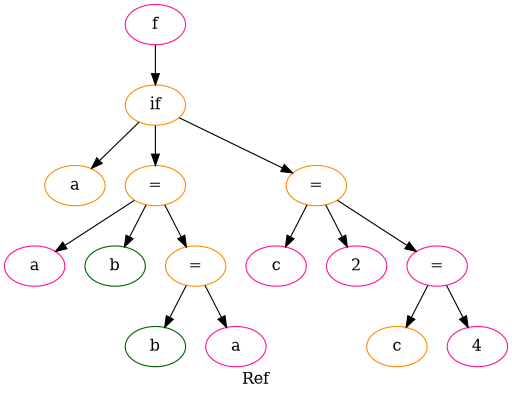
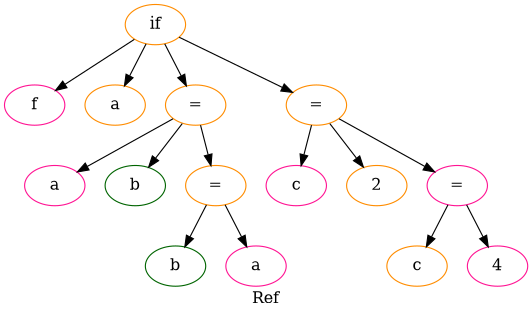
  digraph {
    label=Ref
    node [color=deeppink]
    n1 [label=f]
    n2 [color=darkorange label=if]
    n3 [color=darkorange label=a]
    n4 [color=darkorange label="="]
    n5 [color=darkorange label="="]
    n6 [label=a]
    n7 [color=darkgreen label=b]
    n8 [color=darkorange label="="]
    n9 [label=c]
-   n10 [label=2]
+   n10 [color=darkorange label=2]
    n11 [label="="]
    n12 [color=darkgreen label=b]
    n13 [label=a]
    n14 [color=darkorange label=c]
    n15 [label=4]
-   n1 -> n2
+   n2 -> n1
    n2 -> n3
    n2 -> n4
    n2 -> n5
    n4 -> n6
    n4 -> n7
    n4 -> n8
    n5 -> n9
    n5 -> n10
    n5 -> n11
    n8 -> n12
    n8 -> n13
    n11 -> n14
    n11 -> n15
  }
